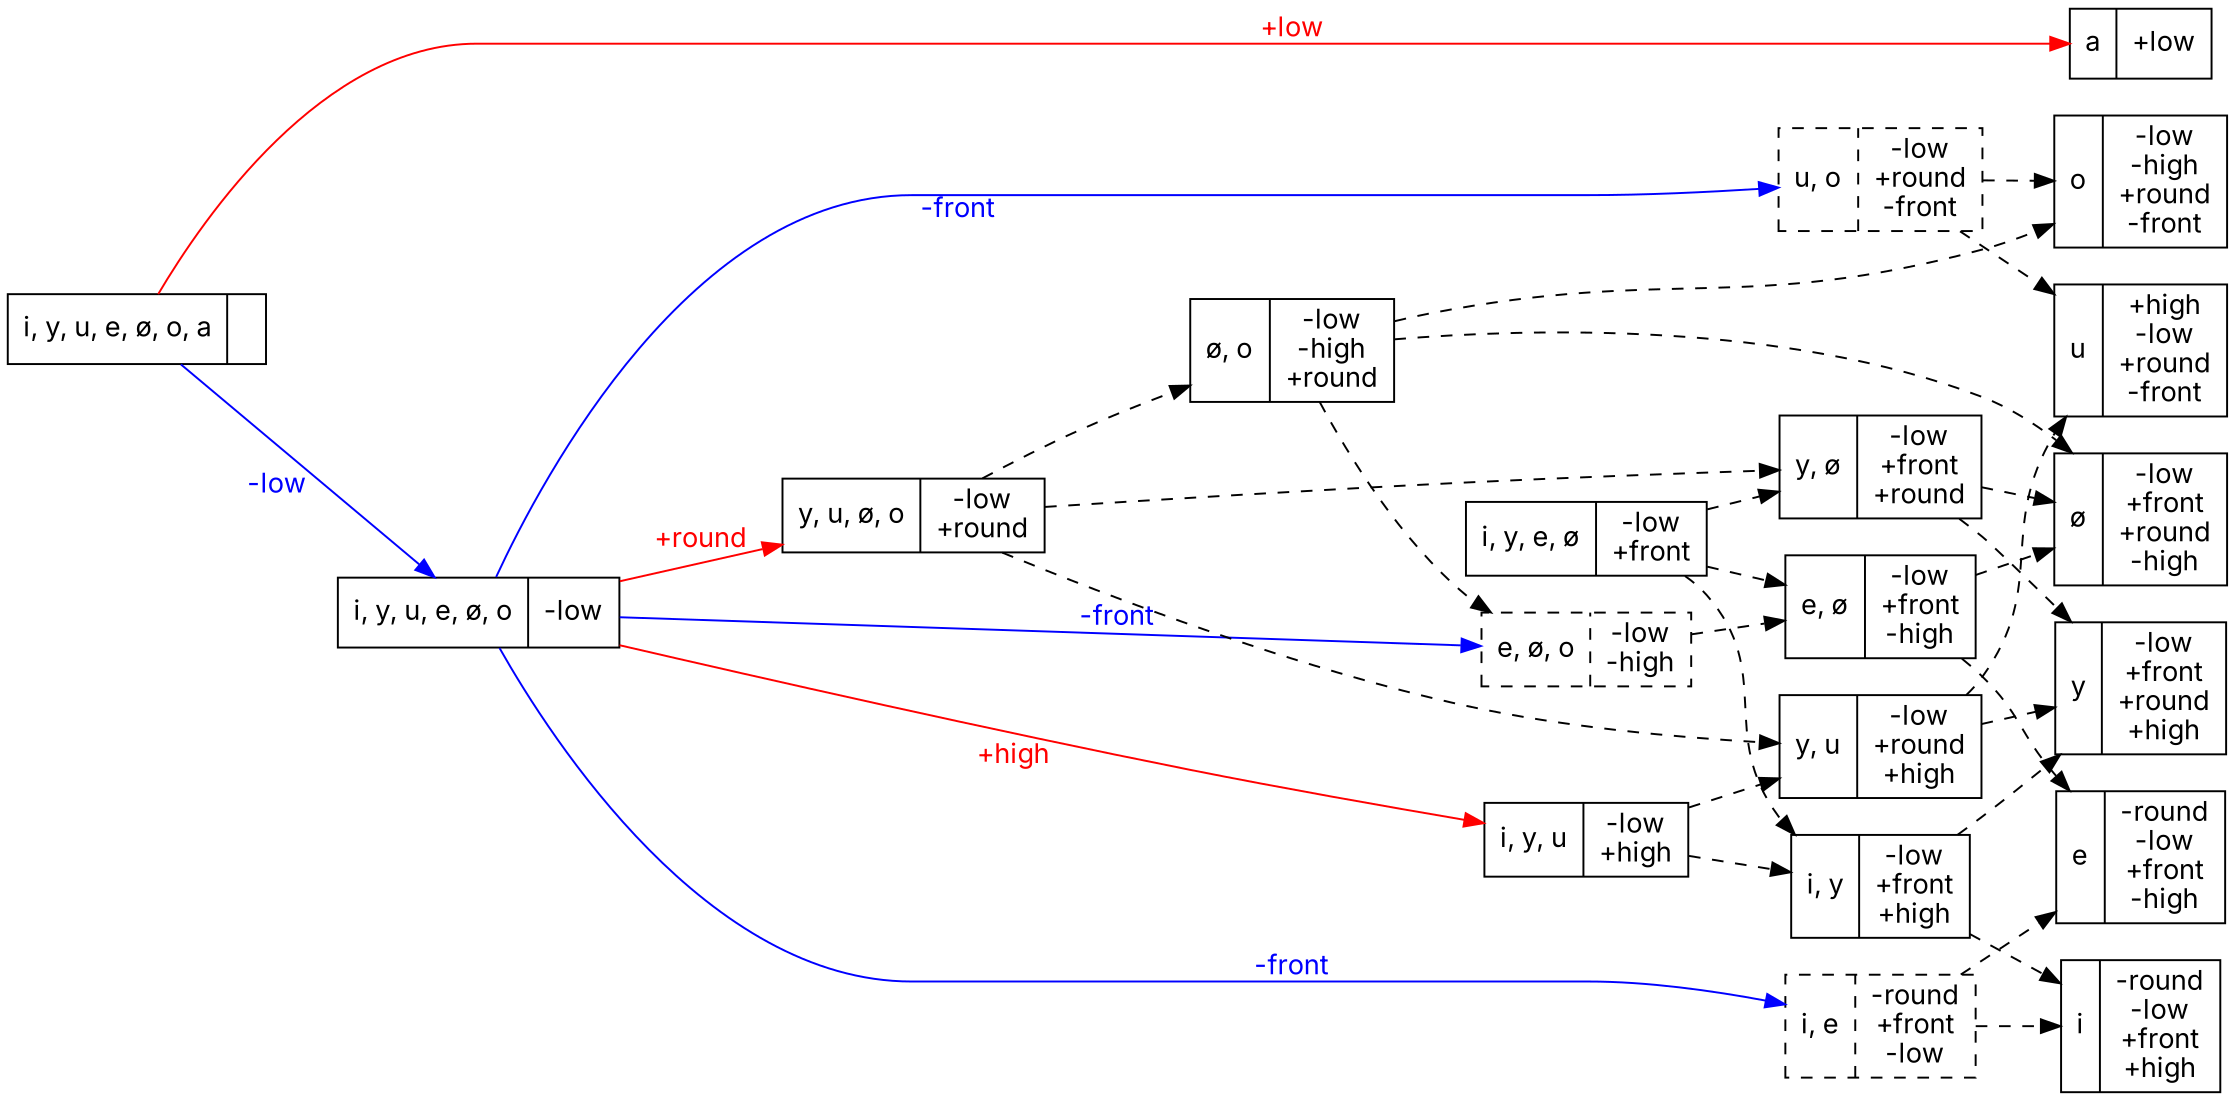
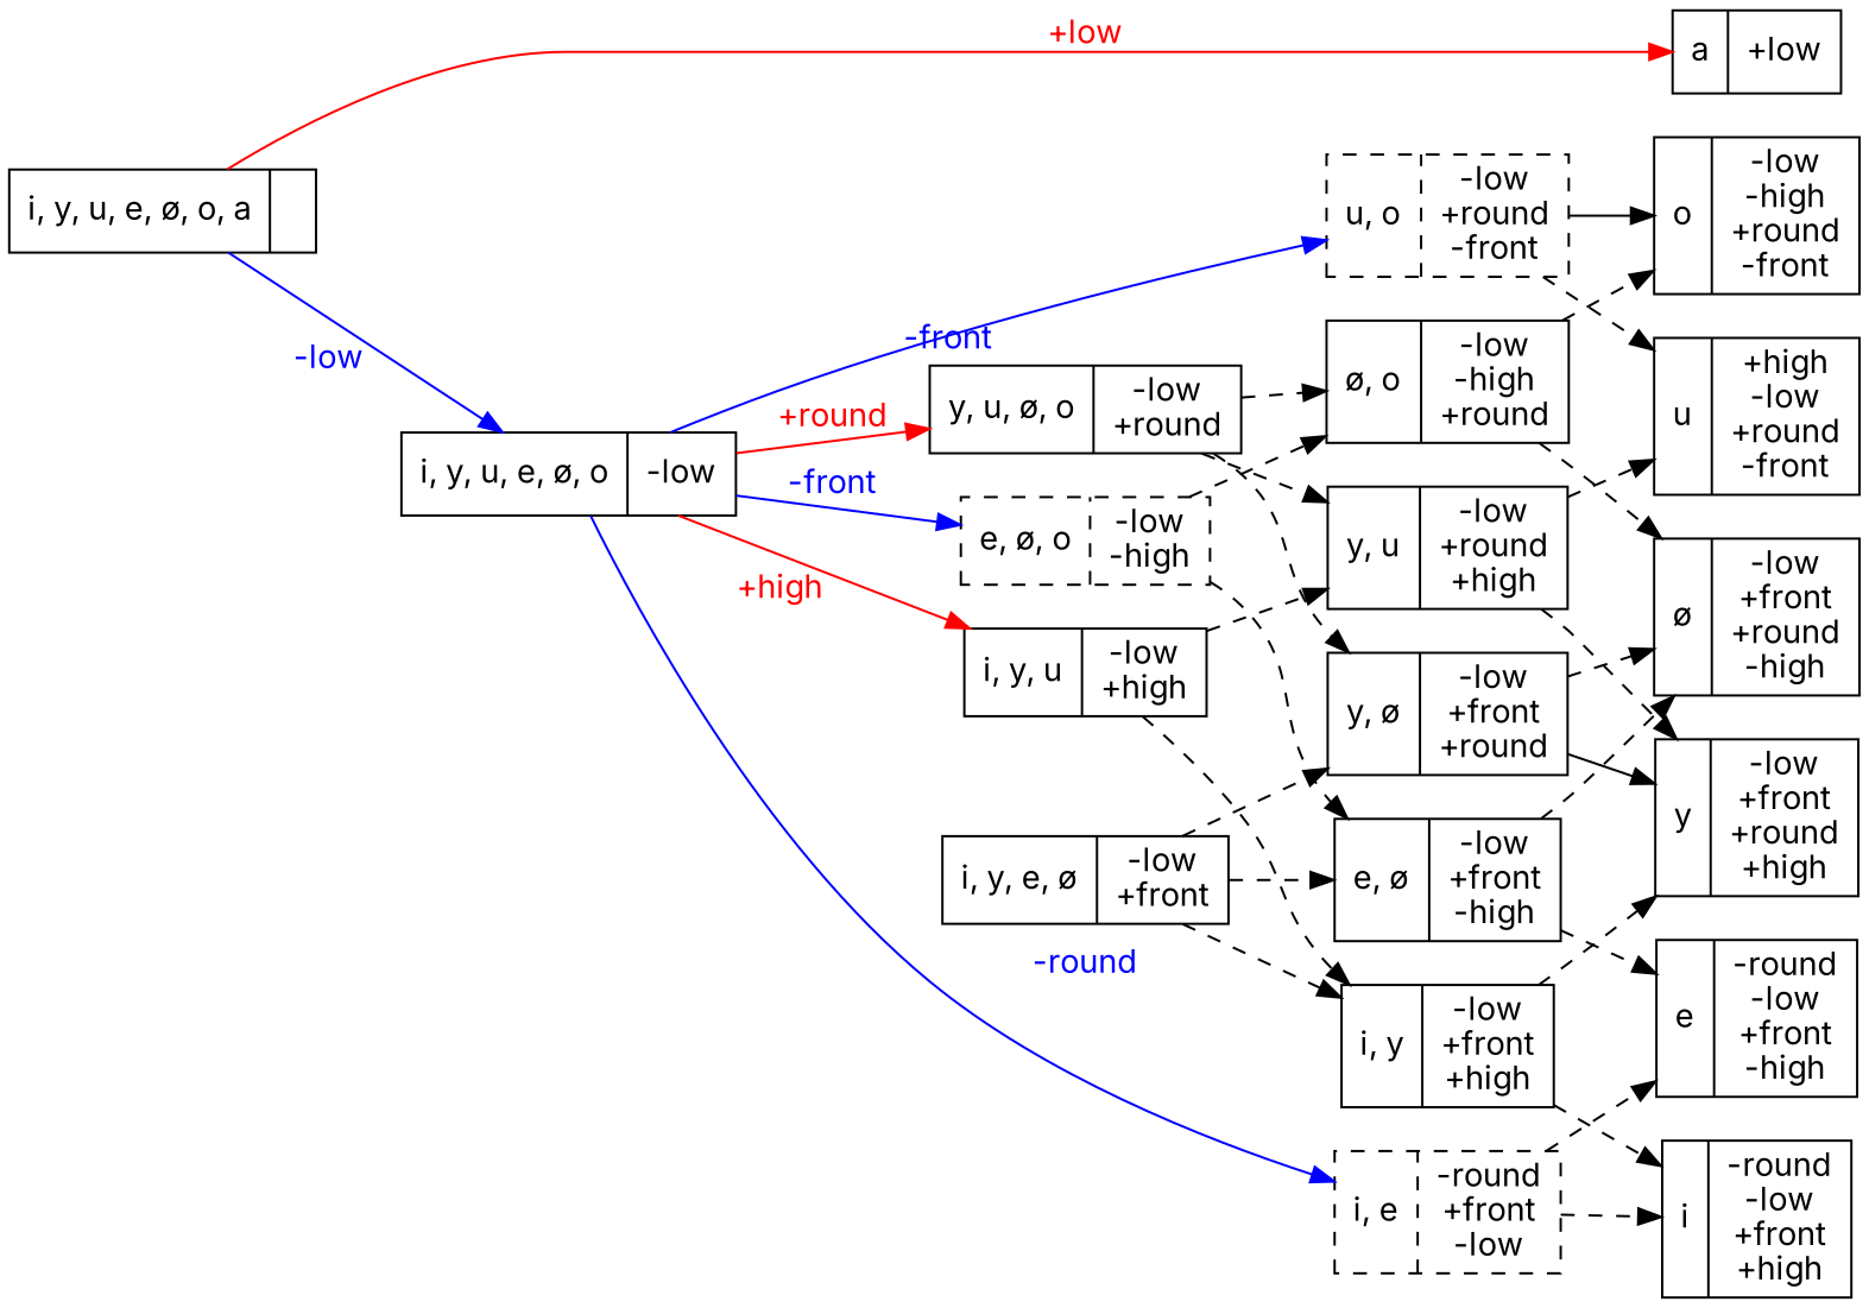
  digraph {
    fontname=Inter
    rankdir=LR
    node [fontname=Inter shape=record]
    edge [fontname=Inter style=dashed]
    n1 [label="{<segs> i |<feats> -round\n-low\n+front\n+high }"]
    n2 [label="{<segs> y |<feats> -low\n+front\n+round\n+high }"]
    n3 [label="{<segs> u |<feats> +high\n-low\n+round\n-front }"]
    n4 [label="{<segs> e |<feats> -round\n-low\n+front\n-high }"]
    n5 [label="{<segs> ø |<feats> -low\n+front\n+round\n-high }"]
    n6 [label="{<segs> o |<feats> -low\n-high\n+round\n-front }"]
    n7 [label="{<segs> a |<feats> +low }"]
    n8 [label="{<segs> i, y, u, e, ø, o, a |<feats>  }"]
    n9 [label="{<segs> i, y, u, e, ø, o |<feats> -low }"]
    n10 [label="{<segs> y, u, ø, o |<feats> -low\n+round }"]
    n11 [label="{<segs> i, y, u |<feats> -low\n+high }"]
    n12 [label="{<segs> u, o |<feats> -low\n+round\n-front }" style=dashed]
    n13 [label="{<segs> i, e |<feats> -round\n+front\n-low }" style=dashed]
    n14 [label="{<segs> e, ø, o |<feats> -low\n-high }" style=dashed]
    n15 [label="{<segs> i, y, e, ø |<feats> -low\n+front }"]
    n16 [label="{<segs> y, ø |<feats> -low\n+front\n+round }"]
    n17 [label="{<segs> i, y |<feats> -low\n+front\n+high }"]
    n18 [label="{<segs> e, ø |<feats> -low\n+front\n-high }"]
    n19 [label="{<segs> y, u |<feats> -low\n+round\n+high }"]
    n20 [label="{<segs> ø, o |<feats> -low\n-high\n+round }"]
    subgraph sub_1 {
      rank=same
      n1
      n2
      n3
      n4
      n5
      n6
      n7
    }
    n8 -> n7 [color=red fontcolor=red label="+low" style=""]
    n8 -> n9 [color=blue fontcolor=blue xlabel="-low" style=""]
    n9 -> n10 [color=red fontcolor=red label="+round" style=""]
    n9 -> n11 [color=red fontcolor=red xlabel="+high" style=""]
    n9 -> n12 [color=blue fontcolor=blue xlabel="-front" style=""]
-   n9 -> n13 [color=blue fontcolor=blue label="-front" style=""]
+   n9 -> n13 [color=blue fontcolor=blue label="-round" style=""]
    n9 -> n14 [color=blue fontcolor=blue label="-front" style=""]
    n10 -> n16
    n10 -> n19
    n10 -> n20
    n11 -> n17
    n11 -> n19
    n12 -> n3
-   n12 -> n6
+   n12 -> n6 [style=solid]
    n13 -> n1
    n13 -> n4
    n14 -> n18
-   n20 -> n14
+   n14 -> n20
    n15 -> n16
    n15 -> n17
    n15 -> n18
-   n16 -> n2
+   n16 -> n2 [style=solid]
    n16 -> n5
    n17 -> n1
    n17 -> n2
    n18 -> n4
    n18 -> n5
    n19 -> n2
    n19 -> n3
    n20 -> n5
    n20 -> n6
  }
